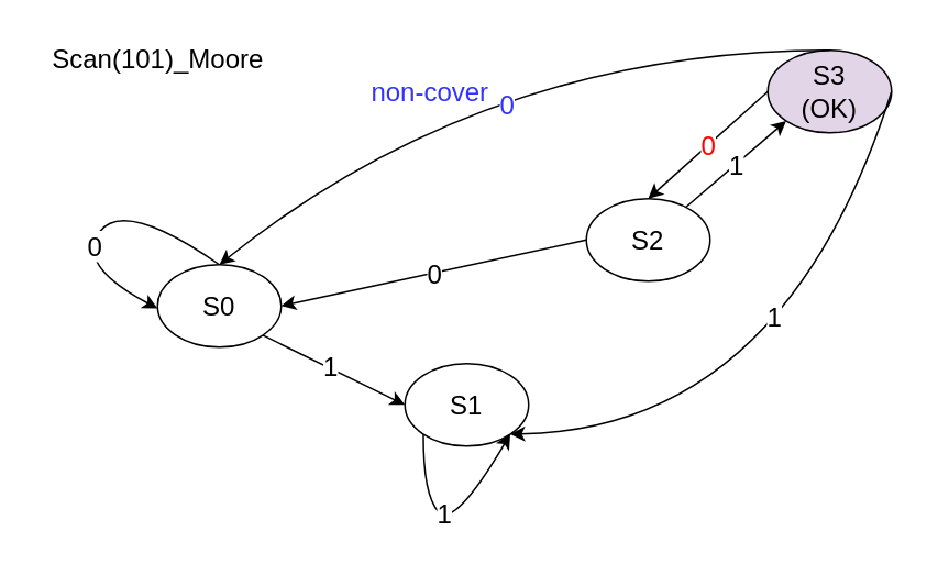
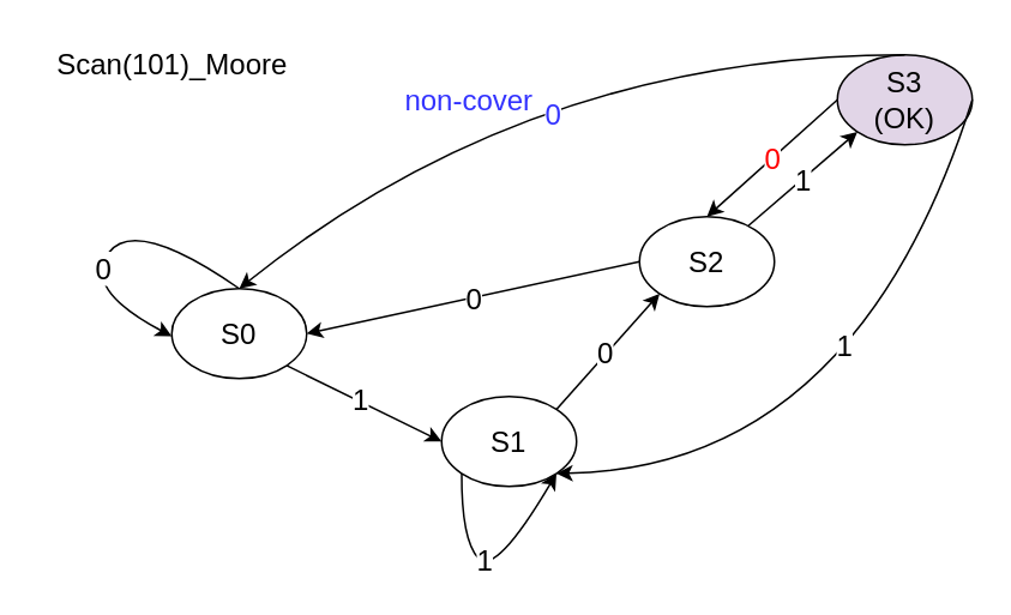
  <mxCell id="0" />
  <mxCell id="1" parent="0" />
  <mxCell id="2" value="&lt;font style=&quot;font-size: 16px;&quot;&gt;S0&lt;/font&gt;" style="ellipse;whiteSpace=wrap;html=1;fontSize=16;" vertex="1" parent="1"><mxGeometry x="95" y="160" width="75" height="50" as="geometry" /></mxCell>
  <mxCell id="3" value="&lt;div style=&quot;font-size: 16px;&quot;&gt;&lt;font style=&quot;font-size: 16px;&quot;&gt;S1&lt;/font&gt;&lt;/div&gt;" style="ellipse;whiteSpace=wrap;html=1;fontSize=16;" vertex="1" parent="1"><mxGeometry x="245" y="220" width="75" height="50" as="geometry" /></mxCell>
  <mxCell id="4" value="&lt;div style=&quot;font-size: 16px;&quot;&gt;&lt;font style=&quot;font-size: 16px;&quot;&gt;S2&lt;/font&gt;&lt;/div&gt;" style="ellipse;whiteSpace=wrap;html=1;fontSize=16;" vertex="1" parent="1"><mxGeometry x="355" y="120" width="75" height="50" as="geometry" /></mxCell>
  <mxCell id="5" value="" style="endArrow=classic;html=1;rounded=0;exitX=1;exitY=1;exitDx=0;exitDy=0;entryX=0;entryY=0.5;entryDx=0;entryDy=0;fontSize=16;" edge="1" parent="1" source="2" target="3"><mxGeometry relative="1" as="geometry"><mxPoint x="215" y="210" as="sourcePoint" /><mxPoint x="315" y="210" as="targetPoint" /></mxGeometry></mxCell>
  <mxCell id="6" value="1" style="edgeLabel;html=1;align=center;verticalAlign=middle;resizable=0;points=[];" vertex="1" connectable="0" parent="5"><mxGeometry x="0.134" y="5" relative="1" as="geometry"><mxPoint x="-11" as="offset" /></mxGeometry></mxCell>
  <mxCell id="7" value="&lt;div&gt;1&lt;/div&gt;" style="edgeLabel;html=1;align=center;verticalAlign=middle;resizable=0;points=[];fontSize=16;" vertex="1" connectable="0" parent="5"><mxGeometry x="-0.053" y="1" relative="1" as="geometry"><mxPoint as="offset" /></mxGeometry></mxCell>
  <mxCell id="8" value="" style="curved=1;endArrow=classic;html=1;rounded=0;exitX=0;exitY=1;exitDx=0;exitDy=0;entryX=1;entryY=1;entryDx=0;entryDy=0;" edge="1" parent="1" source="3" target="3"><mxGeometry width="50" height="50" relative="1" as="geometry"><mxPoint x="245" y="230" as="sourcePoint" /><mxPoint x="295" y="180" as="targetPoint" /><Array as="points"><mxPoint x="256" y="300" /><mxPoint x="275" y="320" /></Array></mxGeometry></mxCell>
  <mxCell id="9" value="&lt;font style=&quot;font-size: 16px;&quot;&gt;1&lt;/font&gt;" style="edgeLabel;html=1;align=center;verticalAlign=middle;resizable=0;points=[];fontSize=12;" vertex="1" connectable="0" parent="8"><mxGeometry x="0.238" y="2" relative="1" as="geometry"><mxPoint x="-13" y="5" as="offset" /></mxGeometry></mxCell>
+ <mxCell id="10" value="" style="endArrow=classic;html=1;rounded=0;exitX=1;exitY=0;exitDx=0;exitDy=0;entryX=0;entryY=1;entryDx=0;entryDy=0;fontSize=16;" edge="1" parent="1" source="3" target="4"><mxGeometry relative="1" as="geometry"><mxPoint x="169" y="213" as="sourcePoint" /><mxPoint x="255" y="255" as="targetPoint" /></mxGeometry></mxCell>
+ <mxCell id="11" value="0" style="edgeLabel;html=1;align=center;verticalAlign=middle;resizable=0;points=[];fontSize=16;" vertex="1" connectable="0" parent="10"><mxGeometry x="-0.053" y="1" relative="1" as="geometry"><mxPoint as="offset" /></mxGeometry></mxCell>
  <mxCell id="12" value="&lt;font style=&quot;font-size: 16px;&quot;&gt;non-cover&lt;/font&gt;" style="text;html=1;align=center;verticalAlign=middle;resizable=0;points=[];autosize=1;strokeColor=none;fillColor=none;fontColor=#3333FF;" vertex="1" parent="1"><mxGeometry x="215" y="40" width="90" height="30" as="geometry" /></mxCell>
  <mxCell id="13" value="" style="curved=1;endArrow=classic;html=1;rounded=0;exitX=0.5;exitY=0;exitDx=0;exitDy=0;entryX=1;entryY=1;entryDx=0;entryDy=0;" edge="1" parent="1" source="2"><mxGeometry width="50" height="50" relative="1" as="geometry"><mxPoint x="42" y="186.5" as="sourcePoint" /><mxPoint x="95" y="186.5" as="targetPoint" /><Array as="points"><mxPoint x="75" y="120" /><mxPoint x="45" y="160" /></Array></mxGeometry></mxCell>
  <mxCell id="14" value="&lt;font style=&quot;font-size: 16px;&quot;&gt;0&lt;/font&gt;" style="edgeLabel;html=1;align=center;verticalAlign=middle;resizable=0;points=[];" vertex="1" connectable="0" parent="13"><mxGeometry x="0.176" y="2" relative="1" as="geometry"><mxPoint as="offset" /></mxGeometry></mxCell>
  <mxCell id="15" value="" style="endArrow=classic;html=1;rounded=0;exitX=0;exitY=0.5;exitDx=0;exitDy=0;entryX=1;entryY=0.5;entryDx=0;entryDy=0;" edge="1" parent="1" source="4" target="2"><mxGeometry relative="1" as="geometry"><mxPoint x="215" y="210" as="sourcePoint" /><mxPoint x="315" y="210" as="targetPoint" /></mxGeometry></mxCell>
  <mxCell id="16" value="&lt;font style=&quot;font-size: 16px;&quot;&gt;0&lt;/font&gt;" style="edgeLabel;resizable=0;html=1;align=center;verticalAlign=middle;" connectable="0" vertex="1" parent="15"><mxGeometry relative="1" as="geometry" /></mxCell>
  <mxCell id="17" value="&lt;font style=&quot;font-size: 16px;&quot;&gt;Scan(101)&lt;/font&gt;&lt;font style=&quot;font-size: 16px;&quot;&gt;_Moore&lt;/font&gt;" style="text;html=1;align=center;verticalAlign=middle;resizable=0;points=[];autosize=1;strokeColor=none;fillColor=none;" vertex="1" parent="1"><mxGeometry x="20" y="20" width="150" height="30" as="geometry" /></mxCell>
  <mxCell id="18" value="&lt;div style=&quot;font-size: 16px;&quot;&gt;&lt;font style=&quot;font-size: 16px;&quot;&gt;S3&lt;/font&gt;&lt;/div&gt;(OK)" style="ellipse;whiteSpace=wrap;html=1;fontSize=16;fillColor=#e1d5e7;" vertex="1" parent="1"><mxGeometry x="465" y="30" width="75" height="50" as="geometry" /></mxCell>
  <mxCell id="19" value="" style="endArrow=classic;html=1;rounded=0;entryX=0;entryY=1;entryDx=0;entryDy=0;" edge="1" parent="1" source="4" target="18"><mxGeometry relative="1" as="geometry"><mxPoint x="215" y="140" as="sourcePoint" /><mxPoint x="315" y="140" as="targetPoint" /></mxGeometry></mxCell>
  <mxCell id="20" value="&lt;font style=&quot;font-size: 16px;&quot;&gt;1&lt;/font&gt;" style="edgeLabel;resizable=0;html=1;align=center;verticalAlign=middle;fontSize=16;fontColor=#000000;" connectable="0" vertex="1" parent="19"><mxGeometry relative="1" as="geometry" /></mxCell>
  <mxCell id="21" value="" style="curved=1;endArrow=classic;html=1;rounded=0;exitX=1;exitY=0.5;exitDx=0;exitDy=0;entryX=1;entryY=1;entryDx=0;entryDy=0;" edge="1" parent="1" source="18" target="3"><mxGeometry width="50" height="50" relative="1" as="geometry"><mxPoint x="245" y="160" as="sourcePoint" /><mxPoint x="295" y="110" as="targetPoint" /><Array as="points"><mxPoint x="475" y="260" /></Array></mxGeometry></mxCell>
  <mxCell id="22" value="&lt;font style=&quot;font-size: 16px;&quot;&gt;1&lt;/font&gt;" style="edgeLabel;html=1;align=center;verticalAlign=middle;resizable=0;points=[];fontColor=#000000;" vertex="1" connectable="0" parent="21"><mxGeometry x="-0.201" y="-27" relative="1" as="geometry"><mxPoint as="offset" /></mxGeometry></mxCell>
  <mxCell id="23" value="" style="endArrow=classic;html=1;rounded=0;entryX=0.5;entryY=0;entryDx=0;entryDy=0;exitX=0;exitY=0.5;exitDx=0;exitDy=0;" edge="1" parent="1" source="18" target="4"><mxGeometry relative="1" as="geometry"><mxPoint x="215" y="140" as="sourcePoint" /><mxPoint x="315" y="140" as="targetPoint" /></mxGeometry></mxCell>
  <mxCell id="24" value="&lt;font color=&quot;#ff0000&quot; style=&quot;font-size: 16px;&quot;&gt;0&lt;/font&gt;" style="edgeLabel;resizable=0;html=1;align=center;verticalAlign=middle;fontSize=16;" connectable="0" vertex="1" parent="23"><mxGeometry relative="1" as="geometry" /></mxCell>
  <mxCell id="25" value="" style="curved=1;endArrow=classic;html=1;rounded=0;exitX=0.5;exitY=0;exitDx=0;exitDy=0;entryX=0.5;entryY=0;entryDx=0;entryDy=0;" edge="1" parent="1" source="18" target="2"><mxGeometry width="50" height="50" relative="1" as="geometry"><mxPoint x="550" y="65" as="sourcePoint" /><mxPoint x="319" y="273" as="targetPoint" /><Array as="points"><mxPoint x="295" y="30" /></Array></mxGeometry></mxCell>
  <mxCell id="26" value="&lt;font color=&quot;#3333ff&quot; style=&quot;font-size: 16px;&quot;&gt;0&lt;/font&gt;" style="edgeLabel;html=1;align=center;verticalAlign=middle;resizable=0;points=[];" vertex="1" connectable="0" parent="25"><mxGeometry x="0.053" y="32" relative="1" as="geometry"><mxPoint as="offset" /></mxGeometry></mxCell>
